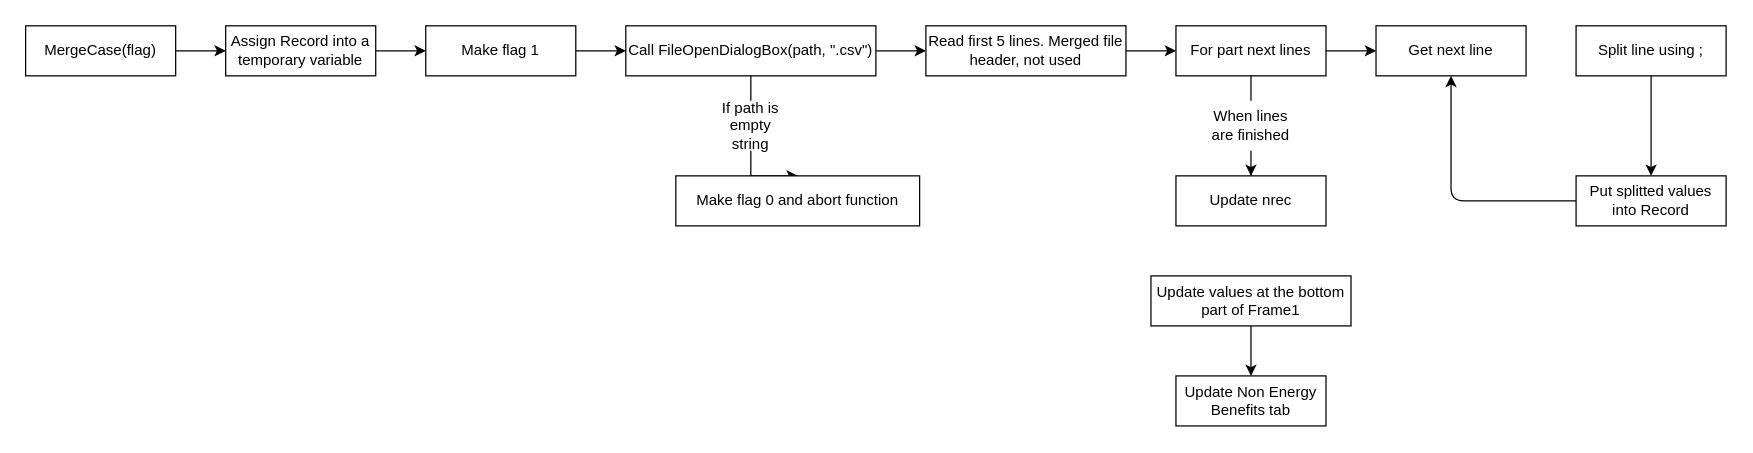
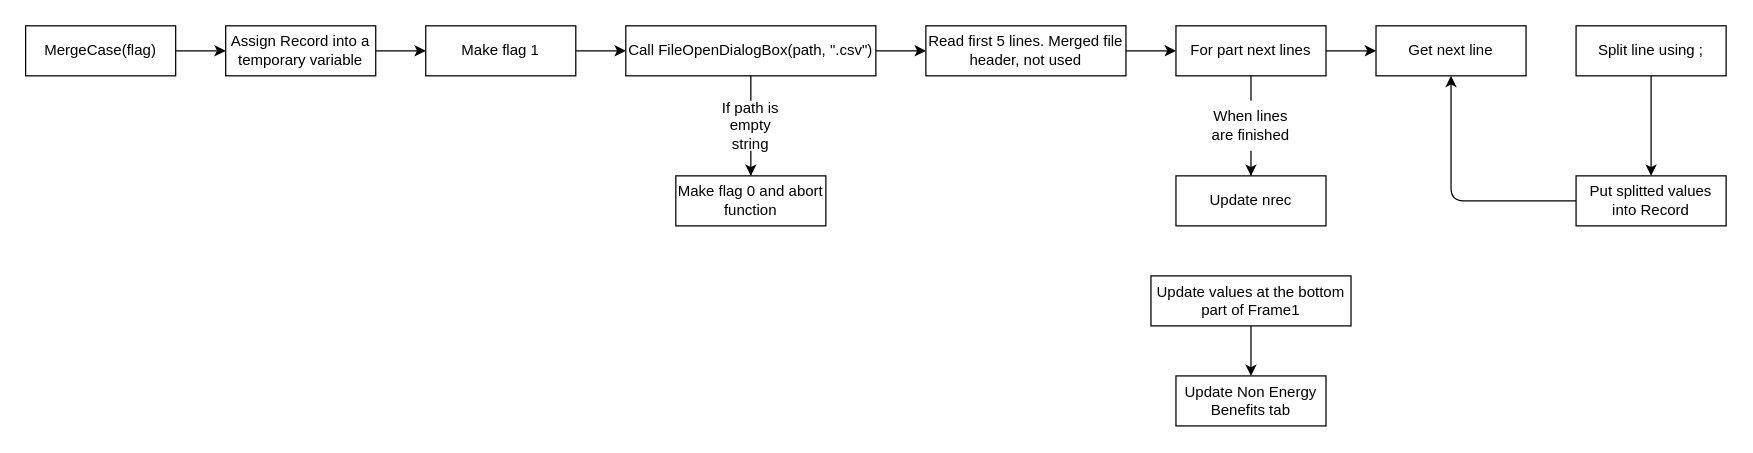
  <mxCell id="0" />
  <mxCell id="1" parent="0" />
  <mxCell id="2" style="edgeStyle=orthogonalEdgeStyle;rounded=0;orthogonalLoop=1;jettySize=auto;html=1;" edge="1" parent="1" source="3" target="5"><mxGeometry relative="1" as="geometry" /></mxCell>
  <mxCell id="3" value="MergeCase(flag)" style="rounded=0;whiteSpace=wrap;html=1;" vertex="1" parent="1"><mxGeometry x="20" y="20" width="120" height="40" as="geometry" /></mxCell>
  <mxCell id="4" style="edgeStyle=orthogonalEdgeStyle;rounded=0;orthogonalLoop=1;jettySize=auto;html=1;" edge="1" parent="1" source="5" target="7"><mxGeometry relative="1" as="geometry" /></mxCell>
  <mxCell id="5" value="Assign Record into a temporary variable" style="rounded=0;whiteSpace=wrap;html=1;" vertex="1" parent="1"><mxGeometry x="180" y="20" width="120" height="40" as="geometry" /></mxCell>
  <mxCell id="6" style="edgeStyle=orthogonalEdgeStyle;rounded=0;orthogonalLoop=1;jettySize=auto;html=1;entryX=0;entryY=0.5;entryDx=0;entryDy=0;" edge="1" parent="1" source="7" target="10"><mxGeometry relative="1" as="geometry" /></mxCell>
  <mxCell id="7" value="Make flag 1" style="rounded=0;whiteSpace=wrap;html=1;" vertex="1" parent="1"><mxGeometry x="340" y="20" width="120" height="40" as="geometry" /></mxCell>
  <mxCell id="8" style="edgeStyle=orthogonalEdgeStyle;rounded=0;orthogonalLoop=1;jettySize=auto;html=1;entryX=0.5;entryY=0;entryDx=0;entryDy=0;startArrow=none;" edge="1" parent="1" source="12" target="11"><mxGeometry relative="1" as="geometry" /></mxCell>
  <mxCell id="9" style="edgeStyle=orthogonalEdgeStyle;rounded=0;orthogonalLoop=1;jettySize=auto;html=1;" edge="1" parent="1" source="10" target="15"><mxGeometry relative="1" as="geometry" /></mxCell>
  <mxCell id="10" value="Call FileOpenDialogBox(path, &quot;.csv&quot;)" style="rounded=0;whiteSpace=wrap;html=1;" vertex="1" parent="1"><mxGeometry x="500" y="20" width="200" height="40" as="geometry" /></mxCell>
- <mxCell id="11" value="Make flag 0 and abort function" style="rounded=0;whiteSpace=wrap;html=1;" vertex="1" parent="1"><mxGeometry x="540" y="140" width="195" height="40" as="geometry" /></mxCell>
+ <mxCell id="11" value="Make flag 0 and abort function" style="rounded=0;whiteSpace=wrap;html=1;" vertex="1" parent="1"><mxGeometry x="540" y="140" width="120" height="40" as="geometry" /></mxCell>
  <mxCell id="12" value="If path is empty string" style="text;html=1;strokeColor=none;fillColor=none;align=center;verticalAlign=middle;whiteSpace=wrap;rounded=0;" vertex="1" parent="1"><mxGeometry x="570" y="80" width="60" height="40" as="geometry" /></mxCell>
  <mxCell id="13" value="" style="edgeStyle=orthogonalEdgeStyle;rounded=0;orthogonalLoop=1;jettySize=auto;html=1;entryX=0.5;entryY=0;entryDx=0;entryDy=0;endArrow=none;" edge="1" parent="1" source="10" target="12"><mxGeometry relative="1" as="geometry"><mxPoint x="600" y="60" as="sourcePoint" /><mxPoint x="600" y="130" as="targetPoint" /></mxGeometry></mxCell>
  <mxCell id="14" style="edgeStyle=orthogonalEdgeStyle;rounded=0;orthogonalLoop=1;jettySize=auto;html=1;" edge="1" parent="1" source="15" target="18"><mxGeometry relative="1" as="geometry" /></mxCell>
  <mxCell id="15" value="Read first 5 lines. Merged file header, not used" style="rounded=0;whiteSpace=wrap;html=1;" vertex="1" parent="1"><mxGeometry x="740" y="20" width="160" height="40" as="geometry" /></mxCell>
  <mxCell id="16" style="edgeStyle=orthogonalEdgeStyle;rounded=0;orthogonalLoop=1;jettySize=auto;html=1;entryX=0;entryY=0.5;entryDx=0;entryDy=0;" edge="1" parent="1" source="18" target="19"><mxGeometry relative="1" as="geometry" /></mxCell>
  <mxCell id="17" style="edgeStyle=orthogonalEdgeStyle;rounded=0;orthogonalLoop=1;jettySize=auto;html=1;entryX=0.5;entryY=0;entryDx=0;entryDy=0;startArrow=none;" edge="1" parent="1" source="25" target="24"><mxGeometry relative="1" as="geometry" /></mxCell>
  <mxCell id="18" value="For part next lines" style="rounded=0;whiteSpace=wrap;html=1;" vertex="1" parent="1"><mxGeometry x="940" y="20" width="120" height="40" as="geometry" /></mxCell>
  <mxCell id="19" value="Get next line" style="rounded=0;whiteSpace=wrap;html=1;" vertex="1" parent="1"><mxGeometry x="1100" y="20" width="120" height="40" as="geometry" /></mxCell>
  <mxCell id="20" style="edgeStyle=orthogonalEdgeStyle;rounded=0;orthogonalLoop=1;jettySize=auto;html=1;" edge="1" parent="1" source="21" target="22"><mxGeometry relative="1" as="geometry" /></mxCell>
  <mxCell id="21" value="Split line using ;" style="rounded=0;whiteSpace=wrap;html=1;" vertex="1" parent="1"><mxGeometry x="1260" y="20" width="120" height="40" as="geometry" /></mxCell>
  <mxCell id="22" value="Put splitted values into Record" style="rounded=0;whiteSpace=wrap;html=1;" vertex="1" parent="1"><mxGeometry x="1260" y="140" width="120" height="40" as="geometry" /></mxCell>
  <mxCell id="23" value="" style="endArrow=classic;html=1;entryX=0.5;entryY=1;entryDx=0;entryDy=0;exitX=0;exitY=0.5;exitDx=0;exitDy=0;" edge="1" parent="1" source="22" target="19"><mxGeometry width="50" height="50" relative="1" as="geometry"><mxPoint x="1120" y="220" as="sourcePoint" /><mxPoint x="1170" y="170" as="targetPoint" /><Array as="points"><mxPoint x="1160" y="160" /></Array></mxGeometry></mxCell>
  <mxCell id="24" value="Update nrec" style="rounded=0;whiteSpace=wrap;html=1;" vertex="1" parent="1"><mxGeometry x="940" y="140" width="120" height="40" as="geometry" /></mxCell>
  <mxCell id="25" value="When lines are finished" style="text;html=1;strokeColor=none;fillColor=none;align=center;verticalAlign=middle;whiteSpace=wrap;rounded=0;" vertex="1" parent="1"><mxGeometry x="965" y="80" width="70" height="40" as="geometry" /></mxCell>
  <mxCell id="26" value="" style="edgeStyle=orthogonalEdgeStyle;rounded=0;orthogonalLoop=1;jettySize=auto;html=1;entryX=0.5;entryY=0;entryDx=0;entryDy=0;endArrow=none;" edge="1" parent="1" source="18" target="25"><mxGeometry relative="1" as="geometry"><mxPoint x="1000" y="60" as="sourcePoint" /><mxPoint x="1000" y="140" as="targetPoint" /></mxGeometry></mxCell>
  <mxCell id="27" style="edgeStyle=orthogonalEdgeStyle;rounded=0;orthogonalLoop=1;jettySize=auto;html=1;entryX=0.5;entryY=0;entryDx=0;entryDy=0;" edge="1" parent="1" source="28" target="29"><mxGeometry relative="1" as="geometry" /></mxCell>
  <mxCell id="28" value="Update values at the bottom part of Frame1" style="rounded=0;whiteSpace=wrap;html=1;" vertex="1" parent="1"><mxGeometry x="920" y="220" width="160" height="40" as="geometry" /></mxCell>
  <mxCell id="29" value="Update Non Energy Benefits tab" style="rounded=0;whiteSpace=wrap;html=1;" vertex="1" parent="1"><mxGeometry x="940" y="300" width="120" height="40" as="geometry" /></mxCell>
